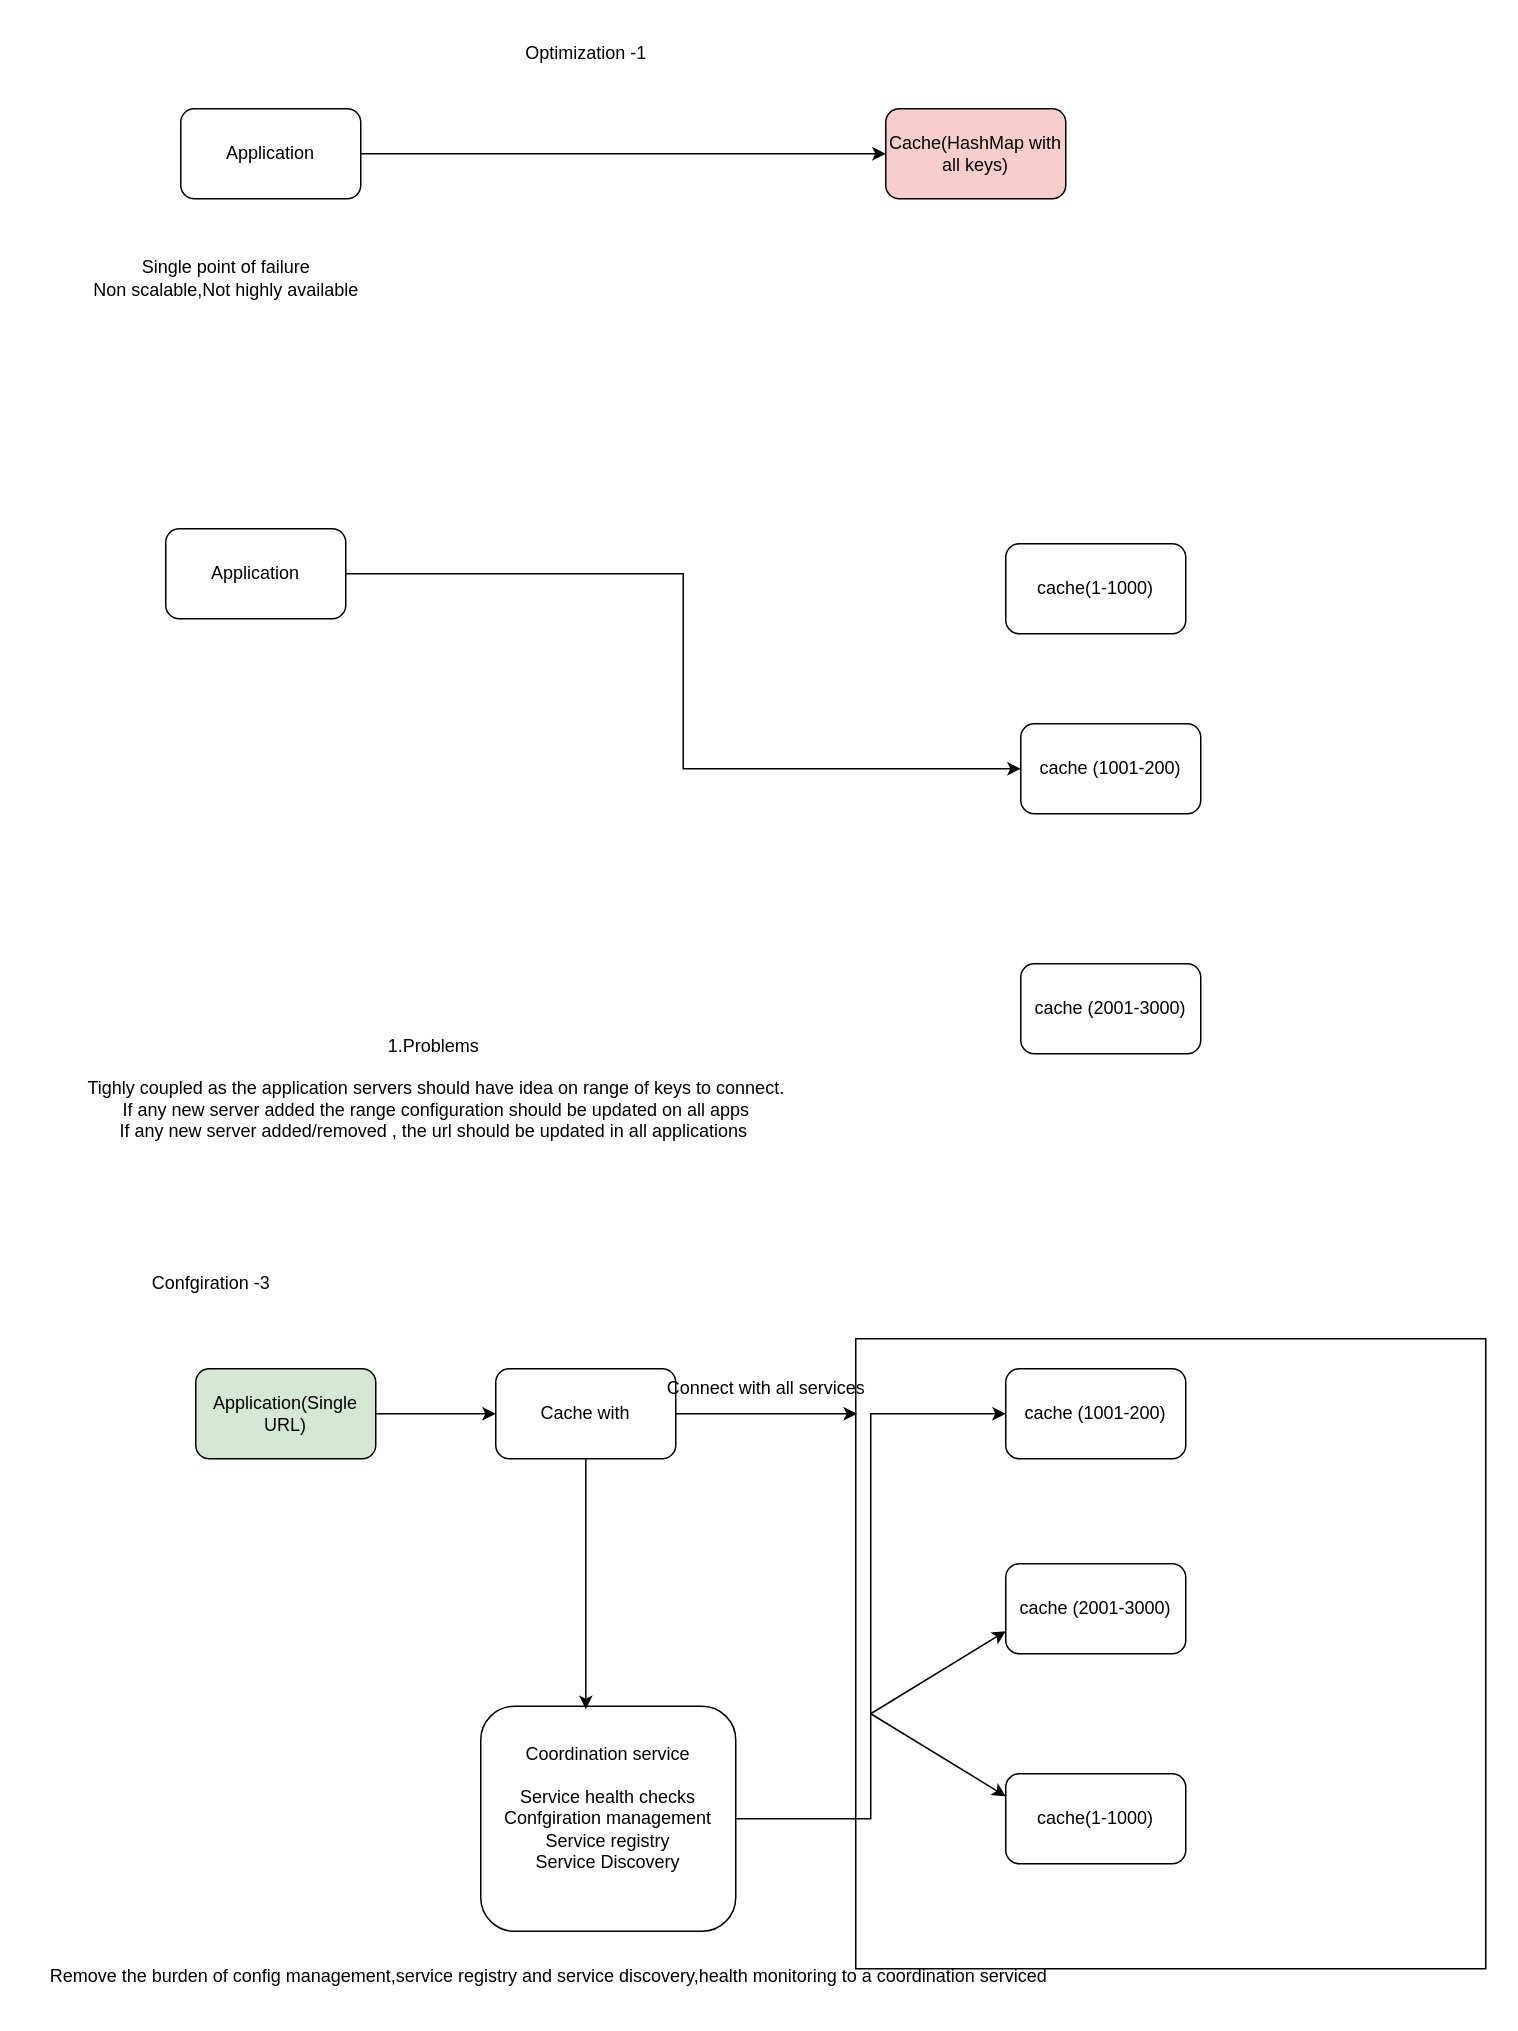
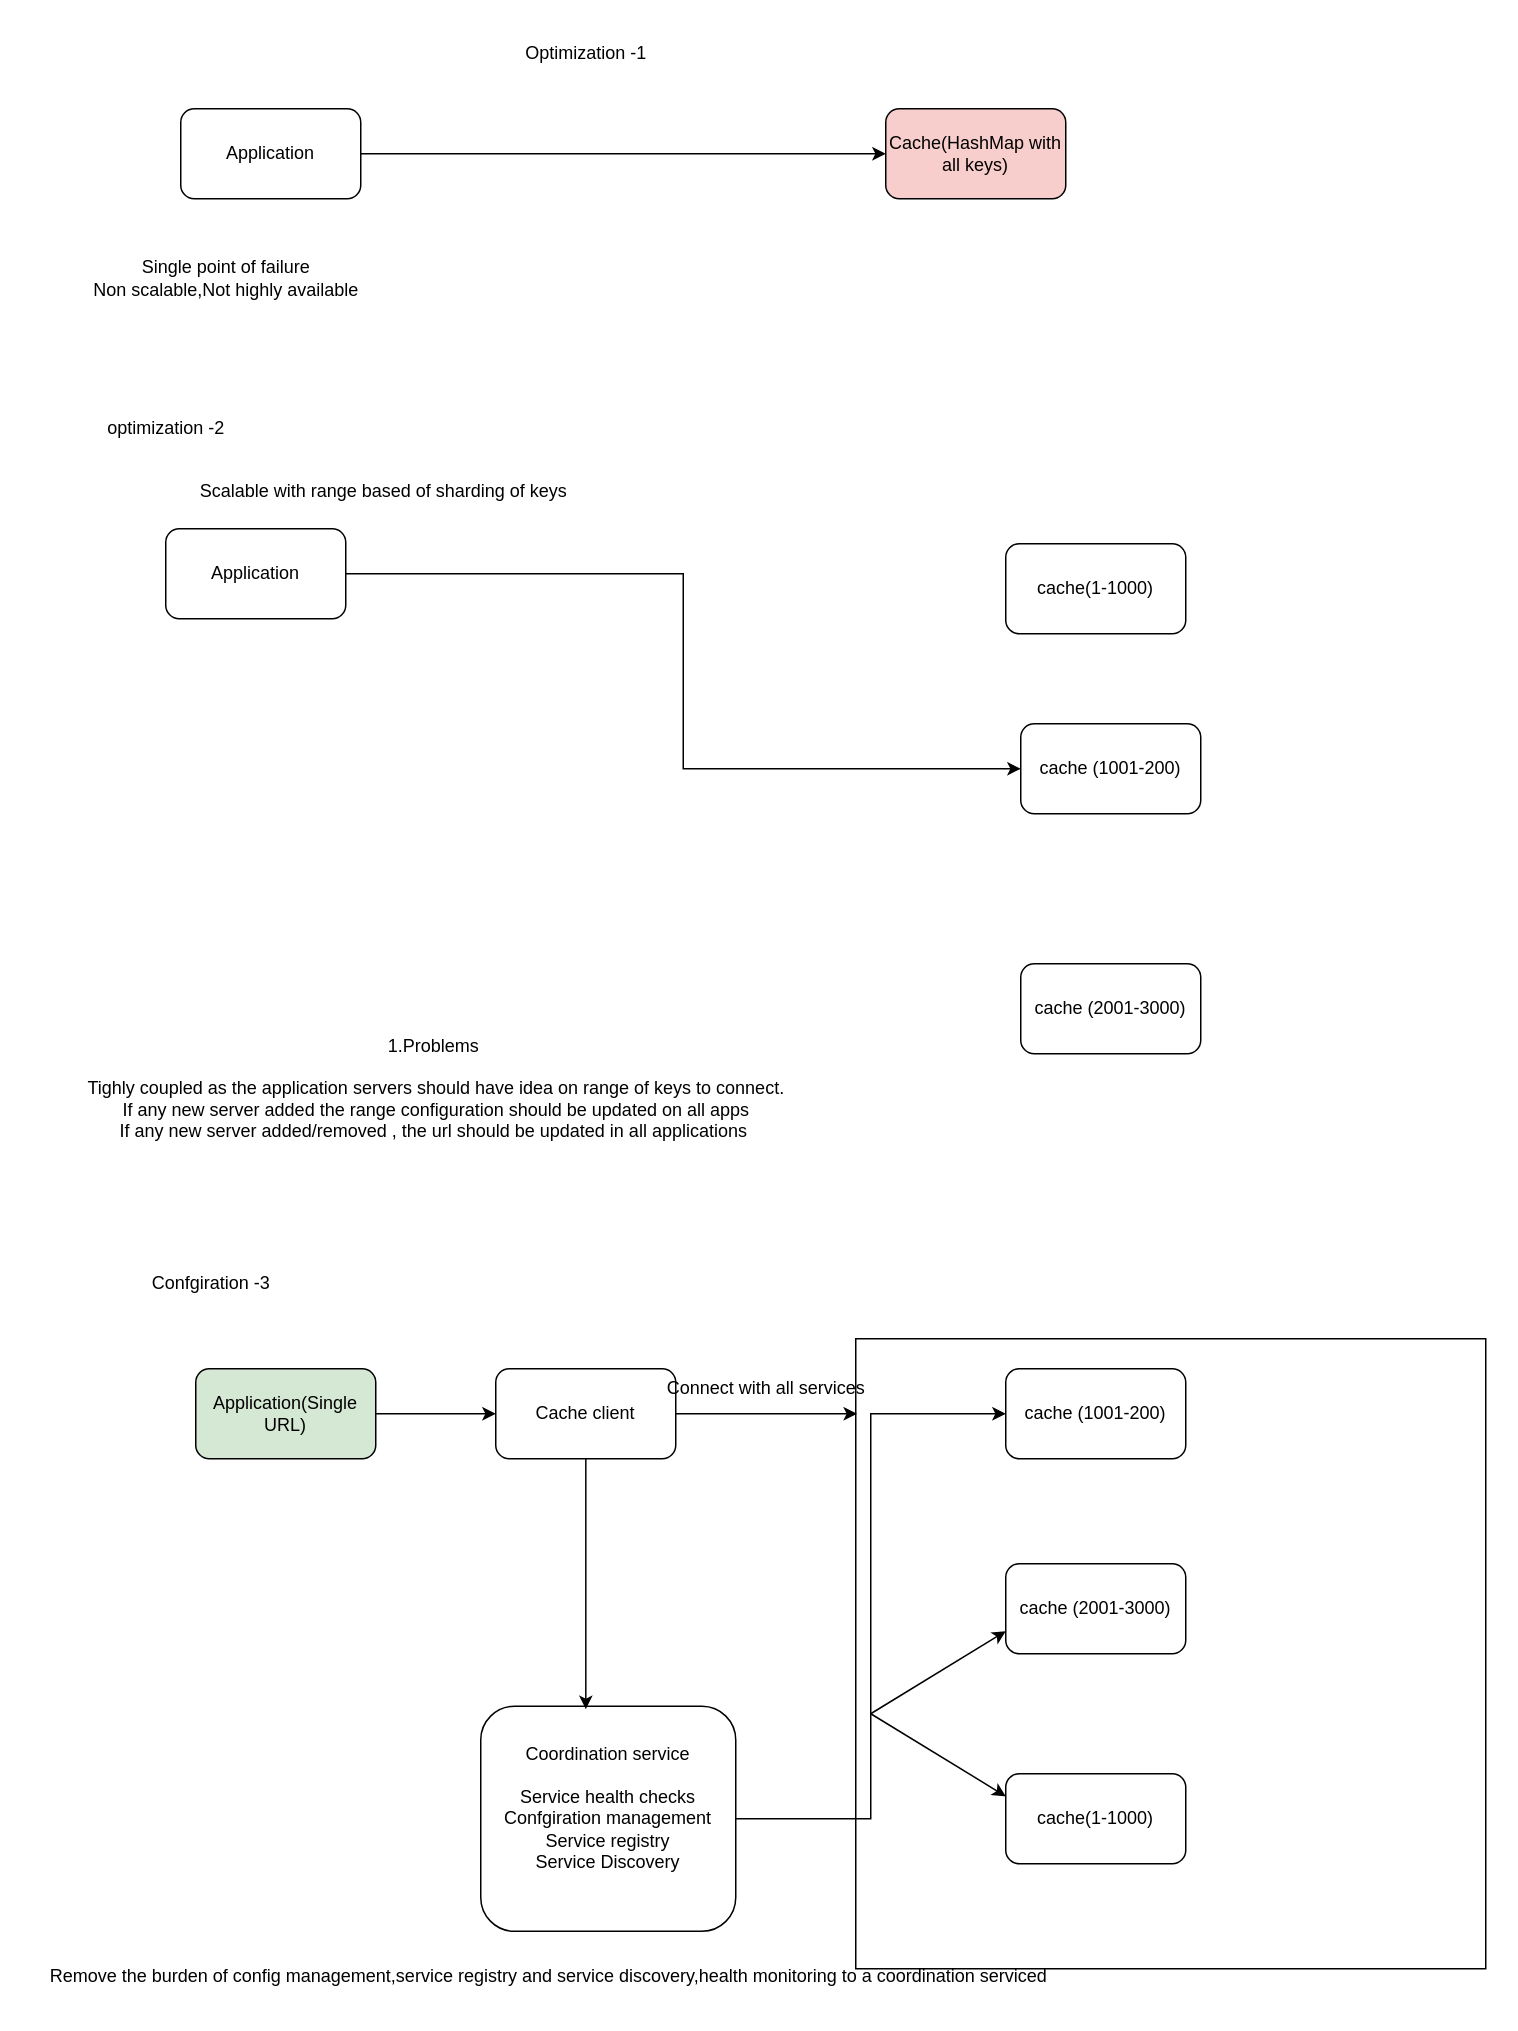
  <mxCell id="0" />
  <mxCell id="1" parent="0" />
  <mxCell id="2" value="" style="whiteSpace=wrap;html=1;aspect=fixed;" vertex="1" parent="1"><mxGeometry x="570" y="892" width="420" height="420" as="geometry" /></mxCell>
  <mxCell id="3" value="Cache(HashMap with all keys)" style="rounded=1;whiteSpace=wrap;html=1;fillColor=#f8cecc;" vertex="1" parent="1"><mxGeometry x="590" y="72" width="120" height="60" as="geometry" /></mxCell>
  <mxCell id="4" style="edgeStyle=orthogonalEdgeStyle;rounded=0;orthogonalLoop=1;jettySize=auto;html=1;entryX=0;entryY=0.5;entryDx=0;entryDy=0;" edge="1" parent="1" source="5" target="3"><mxGeometry relative="1" as="geometry" /></mxCell>
  <mxCell id="5" value="Application" style="rounded=1;whiteSpace=wrap;html=1;" vertex="1" parent="1"><mxGeometry x="120" y="72" width="120" height="60" as="geometry" /></mxCell>
  <mxCell id="6" value="Optimization -1" style="text;html=1;align=center;verticalAlign=middle;resizable=0;points=[];autosize=1;strokeColor=none;fillColor=none;" vertex="1" parent="1"><mxGeometry x="340" y="20" width="100" height="30" as="geometry" /></mxCell>
  <mxCell id="7" value="cache (1001-200)" style="rounded=1;whiteSpace=wrap;html=1;" vertex="1" parent="1"><mxGeometry x="680" y="482" width="120" height="60" as="geometry" /></mxCell>
  <mxCell id="8" style="edgeStyle=orthogonalEdgeStyle;rounded=0;orthogonalLoop=1;jettySize=auto;html=1;entryX=0;entryY=0.5;entryDx=0;entryDy=0;" edge="1" parent="1" source="9" target="7"><mxGeometry relative="1" as="geometry" /></mxCell>
  <mxCell id="9" value="Application" style="rounded=1;whiteSpace=wrap;html=1;" vertex="1" parent="1"><mxGeometry x="110" y="352" width="120" height="60" as="geometry" /></mxCell>
  <mxCell id="10" value="Single point of failure&lt;div&gt;Non scalable,Not highly available&lt;/div&gt;" style="text;html=1;align=center;verticalAlign=middle;resizable=0;points=[];autosize=1;strokeColor=none;fillColor=none;" vertex="1" parent="1"><mxGeometry x="50" y="165" width="200" height="40" as="geometry" /></mxCell>
+ <mxCell id="11" value="optimization -2" style="text;html=1;align=center;verticalAlign=middle;resizable=0;points=[];autosize=1;strokeColor=none;fillColor=none;" vertex="1" parent="1"><mxGeometry x="60" y="270" width="100" height="30" as="geometry" /></mxCell>
+ <mxCell id="12" value="Scalable with range based of sharding of keys" style="text;html=1;align=center;verticalAlign=middle;resizable=0;points=[];autosize=1;strokeColor=none;fillColor=none;" vertex="1" parent="1"><mxGeometry x="120" y="312" width="270" height="30" as="geometry" /></mxCell>
  <mxCell id="13" value="cache(1-1000)" style="rounded=1;whiteSpace=wrap;html=1;" vertex="1" parent="1"><mxGeometry x="670" y="362" width="120" height="60" as="geometry" /></mxCell>
  <mxCell id="14" value="cache (2001-3000)" style="rounded=1;whiteSpace=wrap;html=1;" vertex="1" parent="1"><mxGeometry x="680" y="642" width="120" height="60" as="geometry" /></mxCell>
  <mxCell id="15" value="1.Problems&amp;nbsp;&lt;div&gt;&lt;br&gt;&lt;/div&gt;&lt;div&gt;Tighly coupled as the application servers should have idea on range of keys to connect.&lt;/div&gt;&lt;div&gt;&lt;span style=&quot;background-color: transparent; color: light-dark(rgb(0, 0, 0), rgb(255, 255, 255));&quot;&gt;If any new server added the range configuration should be updated on all apps&lt;/span&gt;&lt;/div&gt;&lt;div&gt;&lt;span style=&quot;background-color: transparent; color: light-dark(rgb(0, 0, 0), rgb(255, 255, 255));&quot;&gt;If any new server added/removed , the url should be updated in all applications&amp;nbsp;&lt;/span&gt;&lt;/div&gt;" style="text;html=1;align=center;verticalAlign=middle;resizable=0;points=[];autosize=1;strokeColor=none;fillColor=none;" vertex="1" parent="1"><mxGeometry x="45" y="680" width="490" height="90" as="geometry" /></mxCell>
  <mxCell id="16" value="cache (1001-200)" style="rounded=1;whiteSpace=wrap;html=1;" vertex="1" parent="1"><mxGeometry x="670" y="912" width="120" height="60" as="geometry" /></mxCell>
  <mxCell id="17" style="edgeStyle=orthogonalEdgeStyle;rounded=0;orthogonalLoop=1;jettySize=auto;html=1;entryX=0;entryY=0.5;entryDx=0;entryDy=0;" edge="1" parent="1" source="18" target="27"><mxGeometry relative="1" as="geometry" /></mxCell>
  <mxCell id="18" value="Application(Single URL)" style="rounded=1;whiteSpace=wrap;html=1;fillColor=#d5e8d4;" vertex="1" parent="1"><mxGeometry x="130" y="912" width="120" height="60" as="geometry" /></mxCell>
  <mxCell id="19" value="cache(1-1000)" style="rounded=1;whiteSpace=wrap;html=1;" vertex="1" parent="1"><mxGeometry x="670" y="1182" width="120" height="60" as="geometry" /></mxCell>
  <mxCell id="20" value="cache (2001-3000)" style="rounded=1;whiteSpace=wrap;html=1;" vertex="1" parent="1"><mxGeometry x="670" y="1042" width="120" height="60" as="geometry" /></mxCell>
  <mxCell id="21" value="Confgiration -3" style="text;html=1;align=center;verticalAlign=middle;resizable=0;points=[];autosize=1;strokeColor=none;fillColor=none;" vertex="1" parent="1"><mxGeometry x="90" y="840" width="100" height="30" as="geometry" /></mxCell>
  <mxCell id="22" value="Remove the burden of config management,service registry and service discovery,health monitoring to a coordination serviced" style="text;html=1;align=center;verticalAlign=middle;resizable=0;points=[];autosize=1;strokeColor=none;fillColor=none;" vertex="1" parent="1"><mxGeometry x="20" y="1302" width="690" height="30" as="geometry" /></mxCell>
  <mxCell id="23" style="edgeStyle=orthogonalEdgeStyle;rounded=0;orthogonalLoop=1;jettySize=auto;html=1;entryX=0;entryY=0.5;entryDx=0;entryDy=0;" edge="1" parent="1" source="24" target="16"><mxGeometry relative="1" as="geometry" /></mxCell>
  <mxCell id="24" value="Coordination service&lt;div&gt;&lt;br&gt;&lt;/div&gt;&lt;div&gt;Service health checks&lt;/div&gt;&lt;div&gt;Confgiration management&lt;/div&gt;&lt;div&gt;Service registry&lt;/div&gt;&lt;div&gt;Service Discovery&lt;/div&gt;&lt;div&gt;&lt;br&gt;&lt;/div&gt;" style="rounded=1;whiteSpace=wrap;html=1;" vertex="1" parent="1"><mxGeometry x="320" y="1137" width="170" height="150" as="geometry" /></mxCell>
  <mxCell id="25" value="" style="endArrow=classic;html=1;rounded=0;entryX=0;entryY=0.75;entryDx=0;entryDy=0;" edge="1" parent="1" target="20"><mxGeometry width="50" height="50" relative="1" as="geometry"><mxPoint x="580" y="1142" as="sourcePoint" /><mxPoint x="630" y="1092" as="targetPoint" /></mxGeometry></mxCell>
  <mxCell id="26" value="" style="endArrow=classic;html=1;rounded=0;entryX=0;entryY=0.25;entryDx=0;entryDy=0;" edge="1" parent="1" target="19"><mxGeometry width="50" height="50" relative="1" as="geometry"><mxPoint x="580" y="1142" as="sourcePoint" /><mxPoint x="620" y="1162" as="targetPoint" /></mxGeometry></mxCell>
- <mxCell id="27" value="Cache with" style="rounded=1;whiteSpace=wrap;html=1;" vertex="1" parent="1"><mxGeometry x="330" y="912" width="120" height="60" as="geometry" /></mxCell>
+ <mxCell id="27" value="Cache client" style="rounded=1;whiteSpace=wrap;html=1;" vertex="1" parent="1"><mxGeometry x="330" y="912" width="120" height="60" as="geometry" /></mxCell>
  <mxCell id="28" style="edgeStyle=orthogonalEdgeStyle;rounded=0;orthogonalLoop=1;jettySize=auto;html=1;entryX=0.412;entryY=0.013;entryDx=0;entryDy=0;entryPerimeter=0;" edge="1" parent="1" source="27" target="24"><mxGeometry relative="1" as="geometry" /></mxCell>
  <mxCell id="29" style="edgeStyle=orthogonalEdgeStyle;rounded=0;orthogonalLoop=1;jettySize=auto;html=1;entryX=0.002;entryY=0.119;entryDx=0;entryDy=0;entryPerimeter=0;" edge="1" parent="1" source="27" target="2"><mxGeometry relative="1" as="geometry" /></mxCell>
  <mxCell id="30" value="Connect with all services" style="text;html=1;align=center;verticalAlign=middle;resizable=0;points=[];autosize=1;strokeColor=none;fillColor=none;" vertex="1" parent="1"><mxGeometry x="430" y="910" width="160" height="30" as="geometry" /></mxCell>
